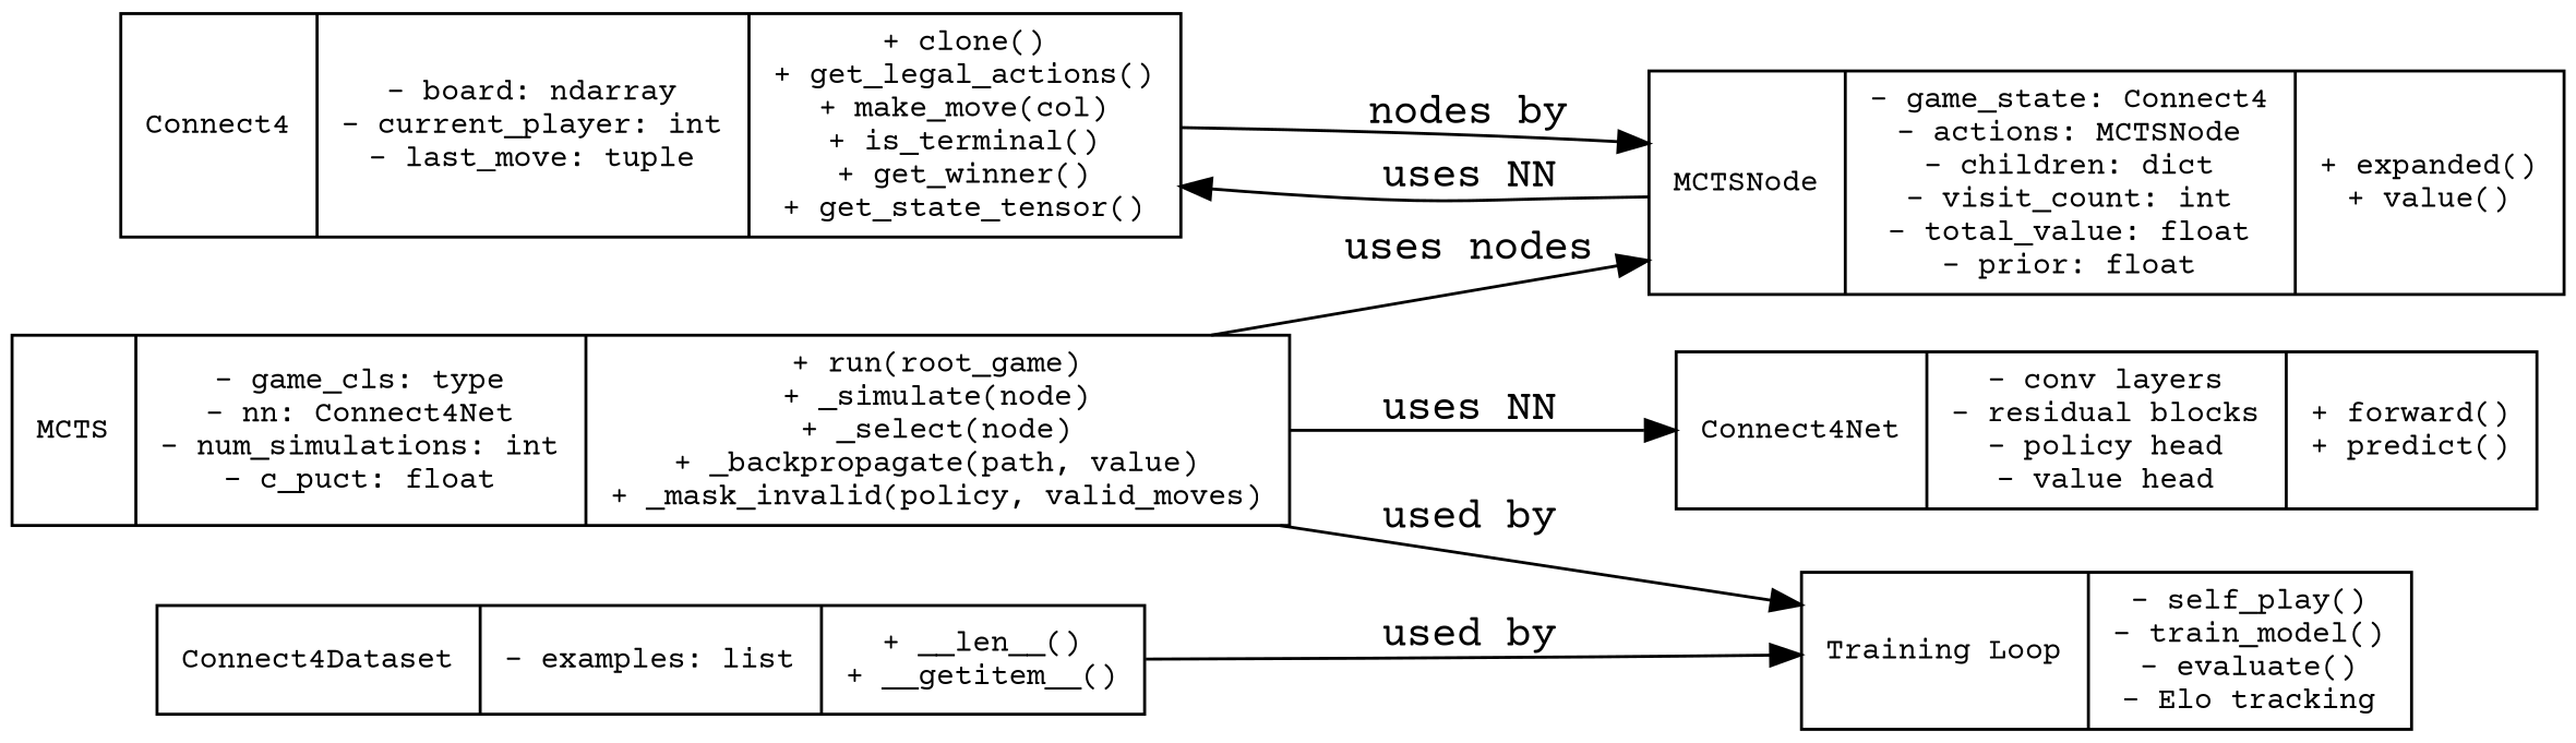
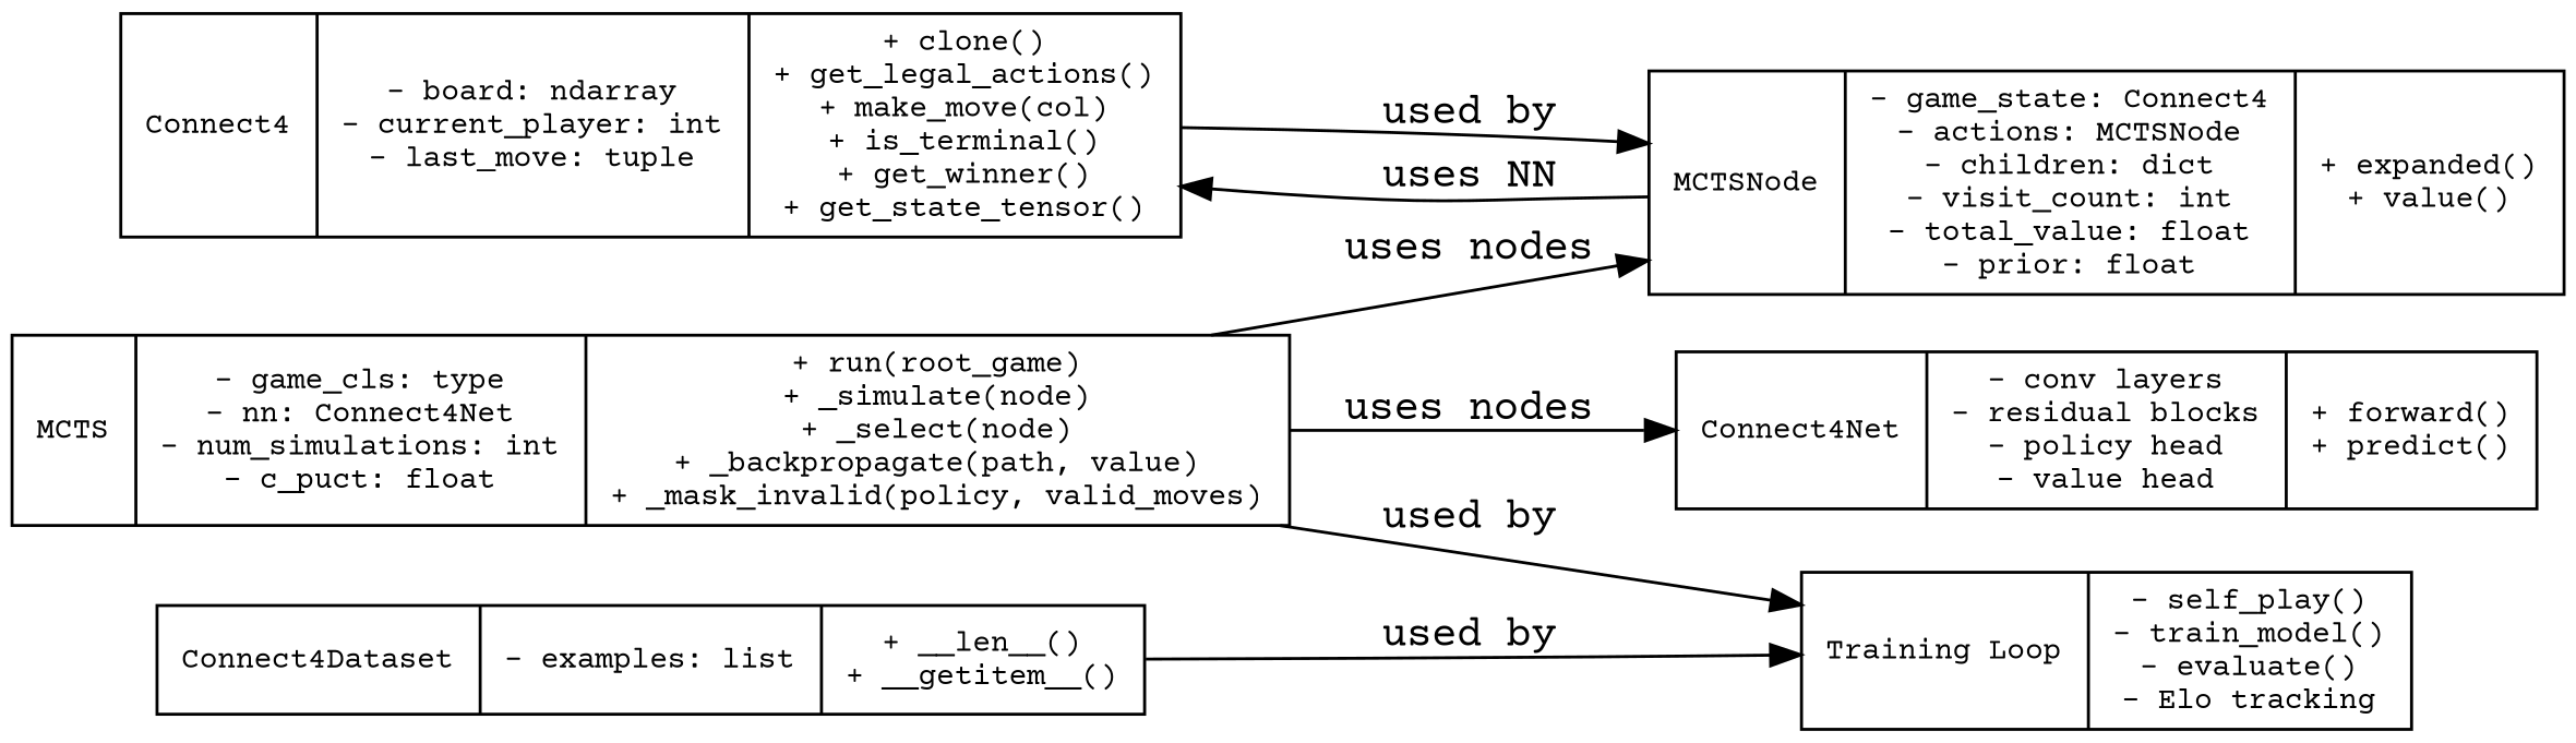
  digraph {
    fontname="Courier Prime"
    rankdir=LR
    node [fontname="Courier Prime" fontsize=10 shape=record]
    edge [fontname="Courier Prime"]
    n1 [label="{Connect4| - board: ndarray\n- current_player: int\n- last_move: tuple| + clone()\n+ get_legal_actions()\n+ make_move(col)\n+ is_terminal()\n+ get_winner()\n+ get_state_tensor()}"]
    n2 [label="{MCTSNode| - game_state: Connect4\n- actions: MCTSNode\n- children: dict\n- visit_count: int\n- total_value: float\n- prior: float| + expanded()\n+ value()}"]
    n3 [label="{MCTS| - game_cls: type\n- nn: Connect4Net\n- num_simulations: int\n- c_puct: float| + run(root_game)\n+ _simulate(node)\n+ _select(node)\n+ _backpropagate(path, value)\n+ _mask_invalid(policy, valid_moves)}"]
    n4 [label="{Connect4Net| - conv layers\n- residual blocks\n- policy head\n- value head| + forward()\n+ predict()}"]
    n5 [label="{Training Loop| - self_play()\n- train_model()\n- evaluate()\n- Elo tracking}"]
    n6 [label="{Connect4Dataset| - examples: list| + __len__()\n+ __getitem__()}"]
-   n1 -> n2 [label="nodes by"]
+   n1 -> n2 [label="used by"]
    n2 -> n1 [label="uses NN"]
    n3 -> n2 [label="uses nodes"]
-   n3 -> n4 [label="uses NN"]
+   n3 -> n4 [label="uses nodes"]
    n3 -> n5 [label="used by"]
    n6 -> n5 [label="used by"]
  }
